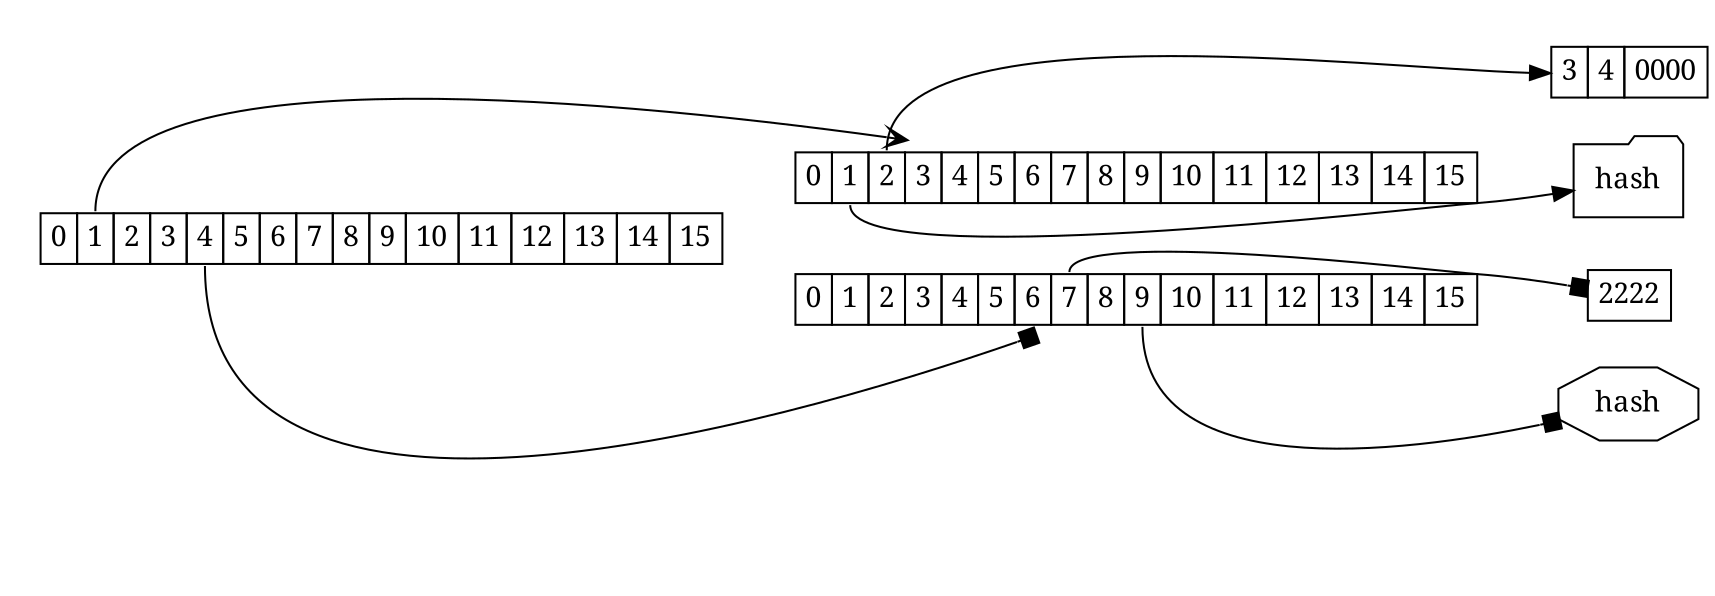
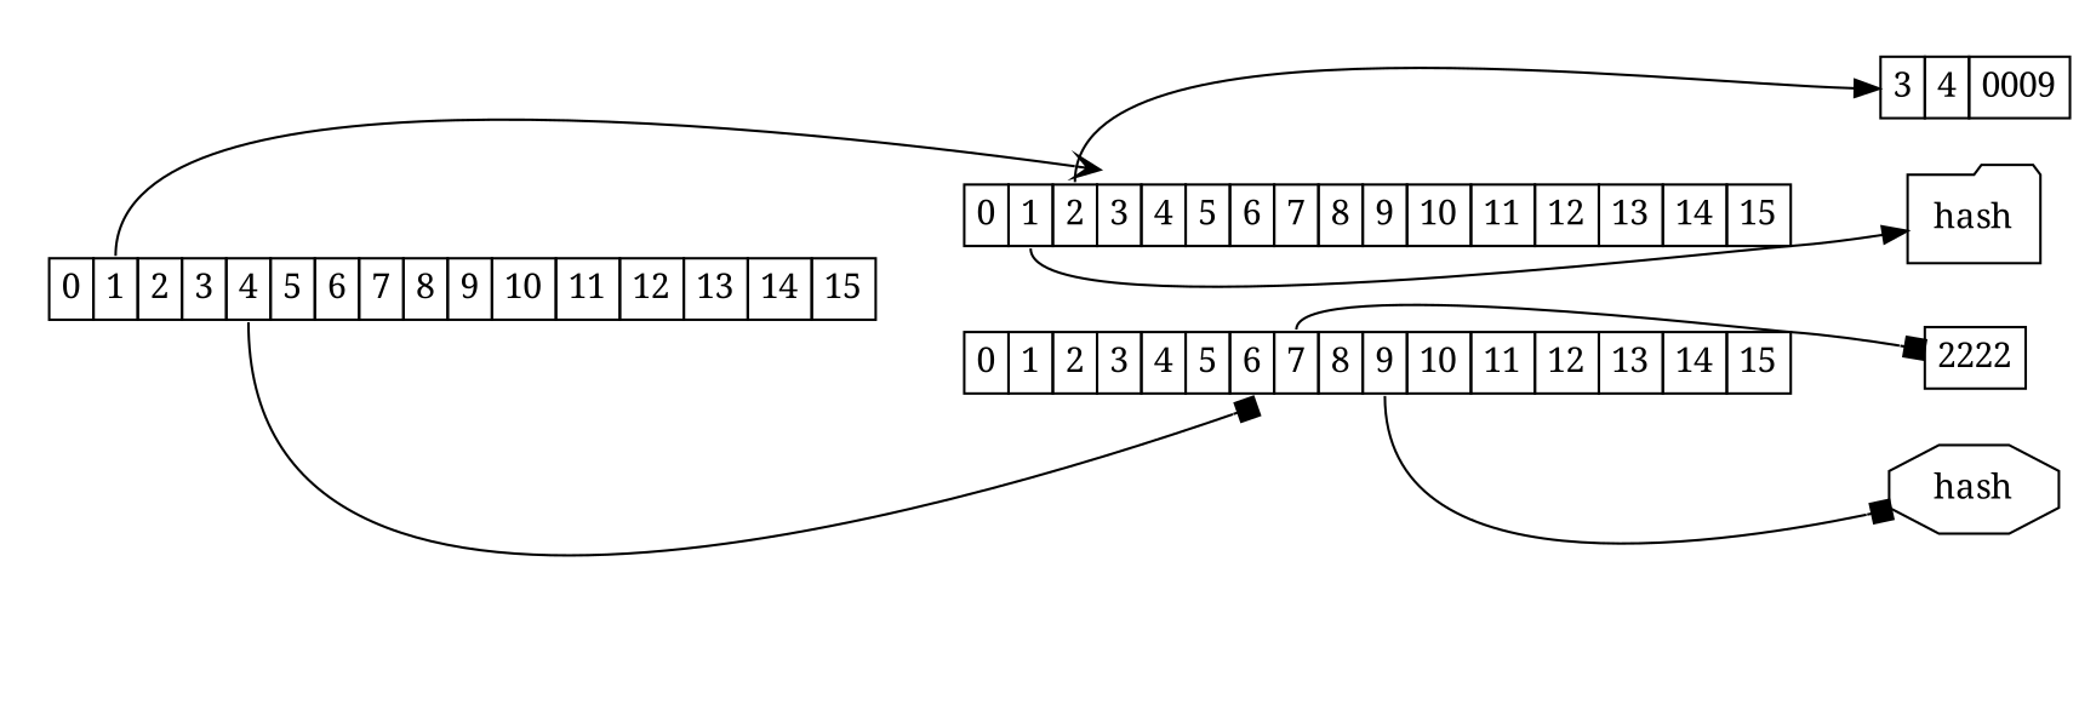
  digraph {
    rankdir=LR
    fontname="Noto Serif"
    node [margin=0 shape=none fontname="Noto Serif"]
    edge [tailport=1 arrowhead=box fontname="Noto Serif"]
    n1 [label=<<table border="0" cellborder="1" cellspacing="0" cellpadding="4"><tr><td port="0">0</td><td port="1">1</td><td port="2">2</td><td port="3">3</td><td port="4">4</td><td port="5">5</td><td port="6">6</td><td port="7">7</td><td port="8">8</td><td port="9">9</td><td port="10">10</td><td port="11">11</td><td port="12">12</td><td port="13">13</td><td port="14">14</td><td port="15">15</td></tr></table>>]
    n2 [label=<<table border="0" cellborder="1" cellspacing="0" cellpadding="4"><tr><td port="0">0</td><td port="1">1</td><td port="2">2</td><td port="3">3</td><td port="4">4</td><td port="5">5</td><td port="6">6</td><td port="7">7</td><td port="8">8</td><td port="9">9</td><td port="10">10</td><td port="11">11</td><td port="12">12</td><td port="13">13</td><td port="14">14</td><td port="15">15</td></tr></table>>]
    n3 [label=<<table border="0" cellborder="1" cellspacing="0" cellpadding="4"><tr><td port="0">0</td><td port="1">1</td><td port="2">2</td><td port="3">3</td><td port="4">4</td><td port="5">5</td><td port="6">6</td><td port="7">7</td><td port="8">8</td><td port="9">9</td><td port="10">10</td><td port="11">11</td><td port="12">12</td><td port="13">13</td><td port="14">14</td><td port="15">15</td></tr></table>>]
-   n4 [label=<<table border="0" cellborder="1" cellspacing="0" cellpadding="4"><tr><td port="start">3</td><td>4</td><td>0000</td></tr></table>>]
+   n4 [label=<<table border="0" cellborder="1" cellspacing="0" cellpadding="4"><tr><td port="start">3</td><td>4</td><td>0009</td></tr></table>>]
    n5 [label=hash shape=folder margin=""]
    n6 [label=<<table border="0" cellborder="1" cellspacing="0" cellpadding="4"><tr><td port="start">2222</td></tr></table>>]
    n7 [label=hash shape=octagon margin=""]
    subgraph cluster_1 {
      style=invis
      n1
    }
    subgraph cluster_2 {
      style=invis
      n2
    }
    subgraph cluster_3 {
      style=invis
      n3
    }
    n1 -> n4 [headport=start tailport=2 arrowhead=normal]
    n1 -> n5 [arrowhead=normal]
    n2 -> n1 [arrowhead=vee]
    n2 -> n3 [tailport=4]
    n3 -> n6 [headport=start tailport=7]
    n3 -> n7 [tailport=9]
  }
